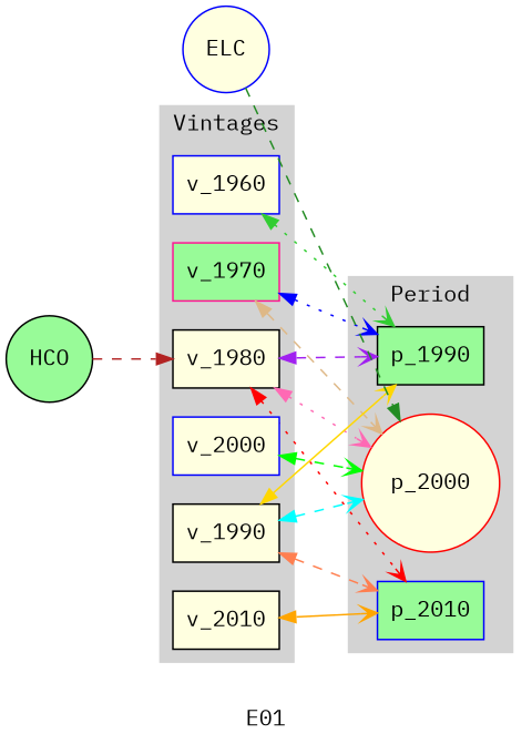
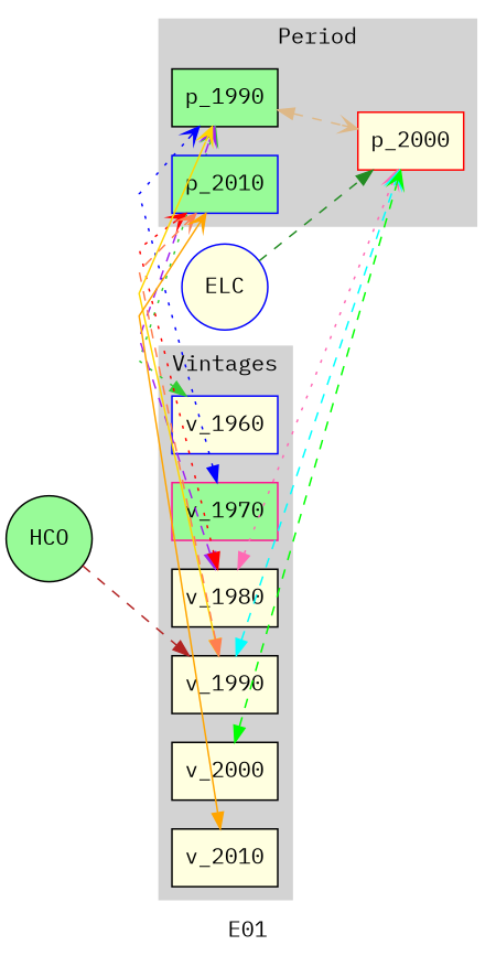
  strict digraph {
    color=black
    compound=True
    concentrate=True
    fontname="IBM Plex Mono"
    label=E01
    rankdir=LR
    splines=False
    node [color=black fillcolor=lightyellow fontname="IBM Plex Mono" shape=box style=filled]
    edge [arrowhead=vee decorate=True dir=both fontname="IBM Plex Mono" fontsize=8 labelfloat=false labelfontcolor=lightgreen style=dashed weight=0.5]
    v_1960 [color=blue]
    v_1970 [color=deeppink fillcolor=palegreen]
    v_1980
    v_1990
-   v_2000 [color=blue]
+   v_2000
    v_2010
    p_1990 [fillcolor=palegreen]
-   p_2000 [color=red shape=circle]
+   p_2000 [color=red]
    p_2010 [color=blue fillcolor=palegreen]
    ELC [color=blue shape=circle]
    HCO [fillcolor=palegreen shape=circle]
    subgraph cluster_1 {
      color=lightgrey
      label=Vintages
      style=filled
      v_1960
      v_1970
      v_1980
      v_1990
      v_2000
      v_2010
    }
    subgraph cluster_2 {
      color=lightgrey
      label=Period
      style=filled
      p_1990
      p_2000
      p_2010
    }
    subgraph sub_3 {
      ELC
      HCO
    }
    subgraph sub_4 {
      v_1990
      p_2000
      ELC
      HCO
    }
    subgraph sub_5 {
      v_1960
      v_1970
      v_1980
      v_1990
      v_2000
      v_2010
      p_1990
      p_2000
      p_2010
    }
    v_1960 -> p_1990 [color=limegreen label="   " style=dotted]
    v_1970 -> p_1990 [color=blue label="   " style=dotted]
-   v_1970 -> p_2000 [color=burlywood label="   "]
+   p_1990 -> p_2000 [color=burlywood label="   "]
    v_1980 -> p_1990 [color=purple label="   "]
    v_1980 -> p_2000 [color=hotpink label="   " style=dotted]
    v_1980 -> p_2010 [color=red label="   " style=dotted]
    v_1990 -> p_1990 [color=gold label="   " style=""]
    v_1990 -> p_2000 [color=cyan label="   "]
    v_1990 -> p_2010 [color=coral label="   "]
    v_2000 -> p_2000 [color=green label="   "]
    v_2010 -> p_2010 [color=orange label="   " style=solid]
    ELC -> p_2000 [arrowhead=normal color=forestgreen dir=forward label="   "]
-   HCO -> v_1980 [arrowhead=normal color=firebrick dir=forward label="   "]
+   HCO -> v_1990 [arrowhead=normal color=firebrick dir=forward label="   "]
  }
